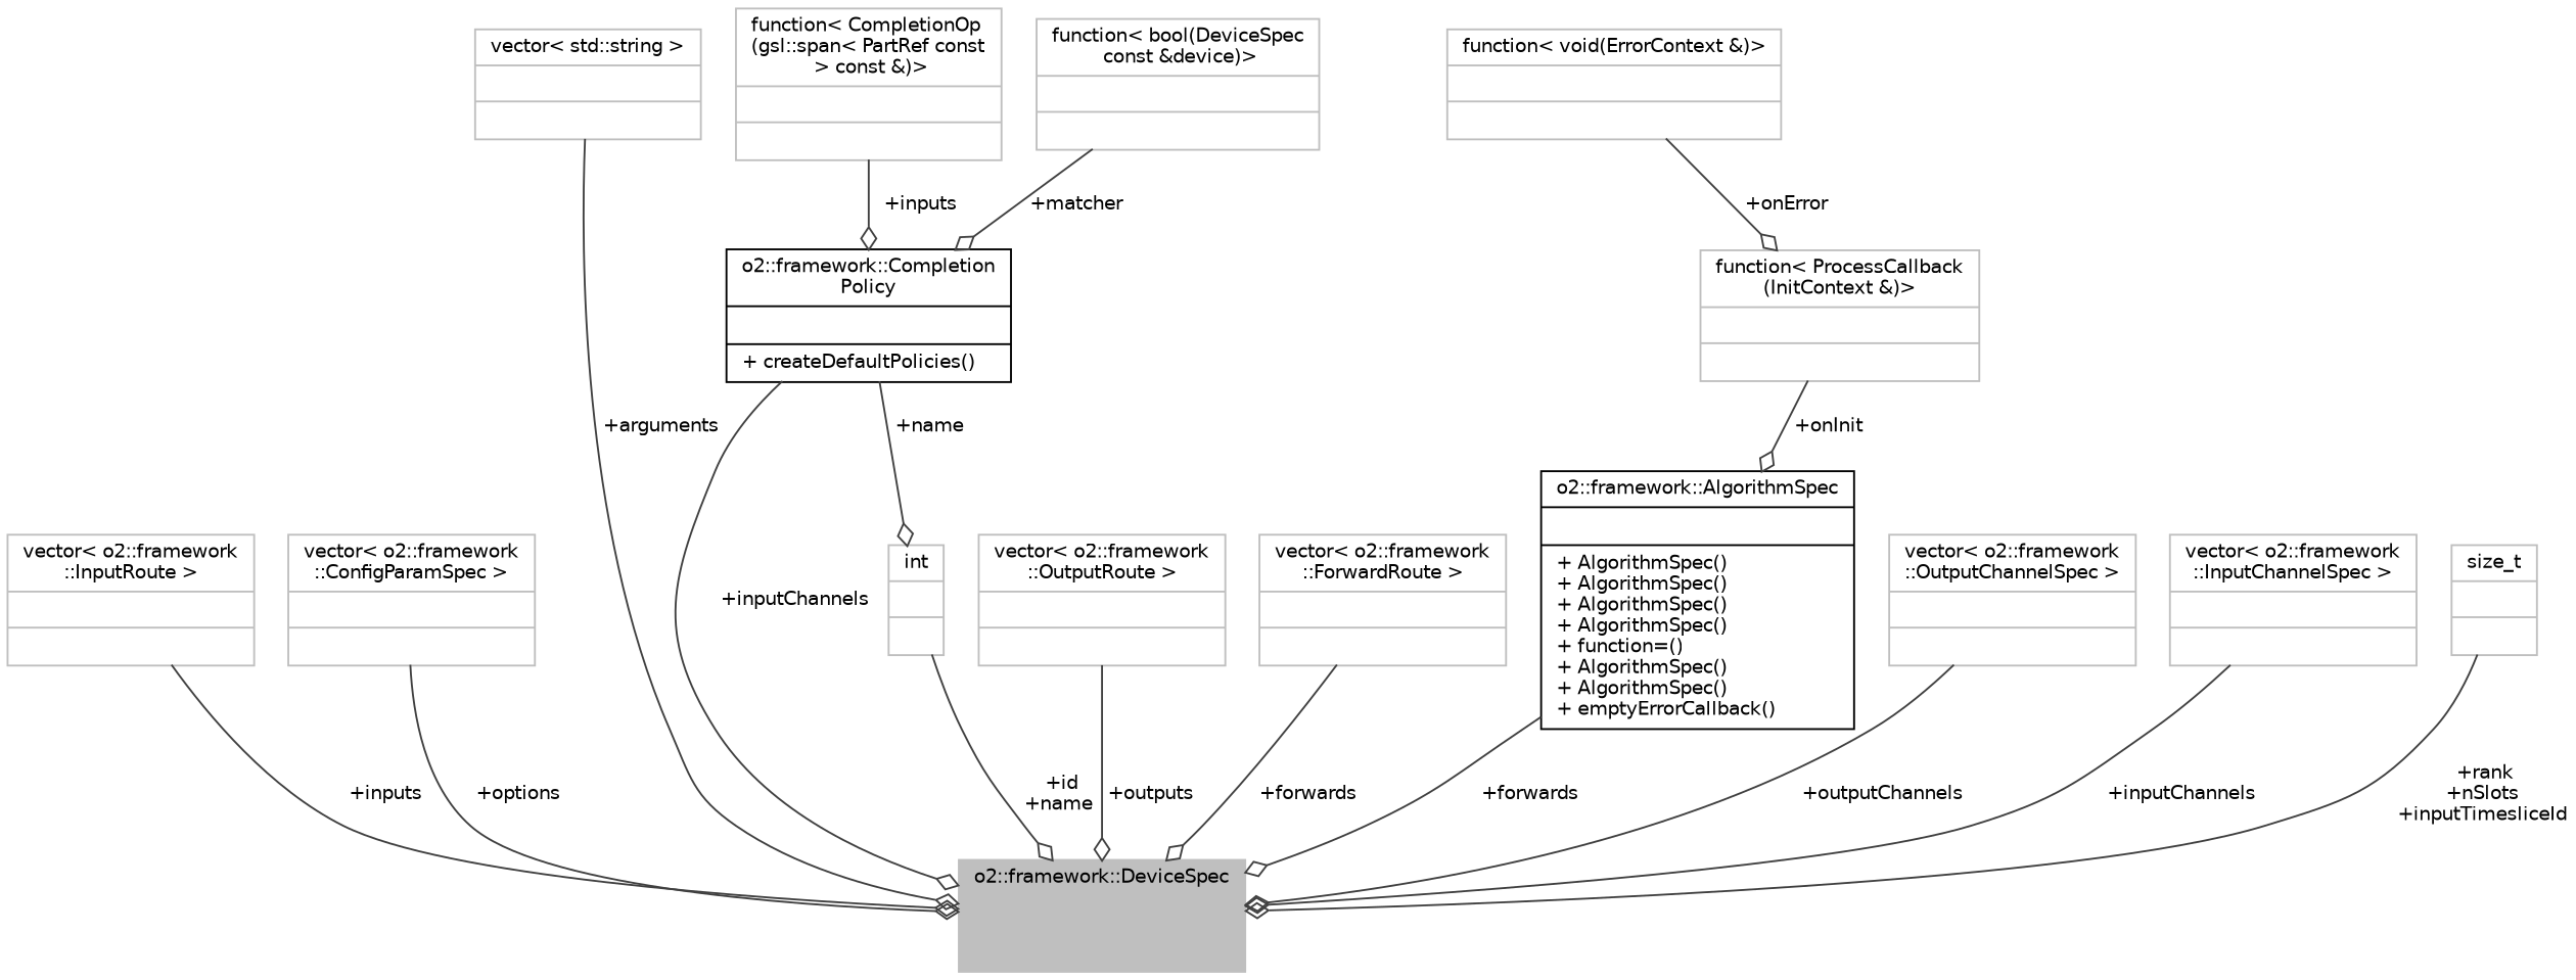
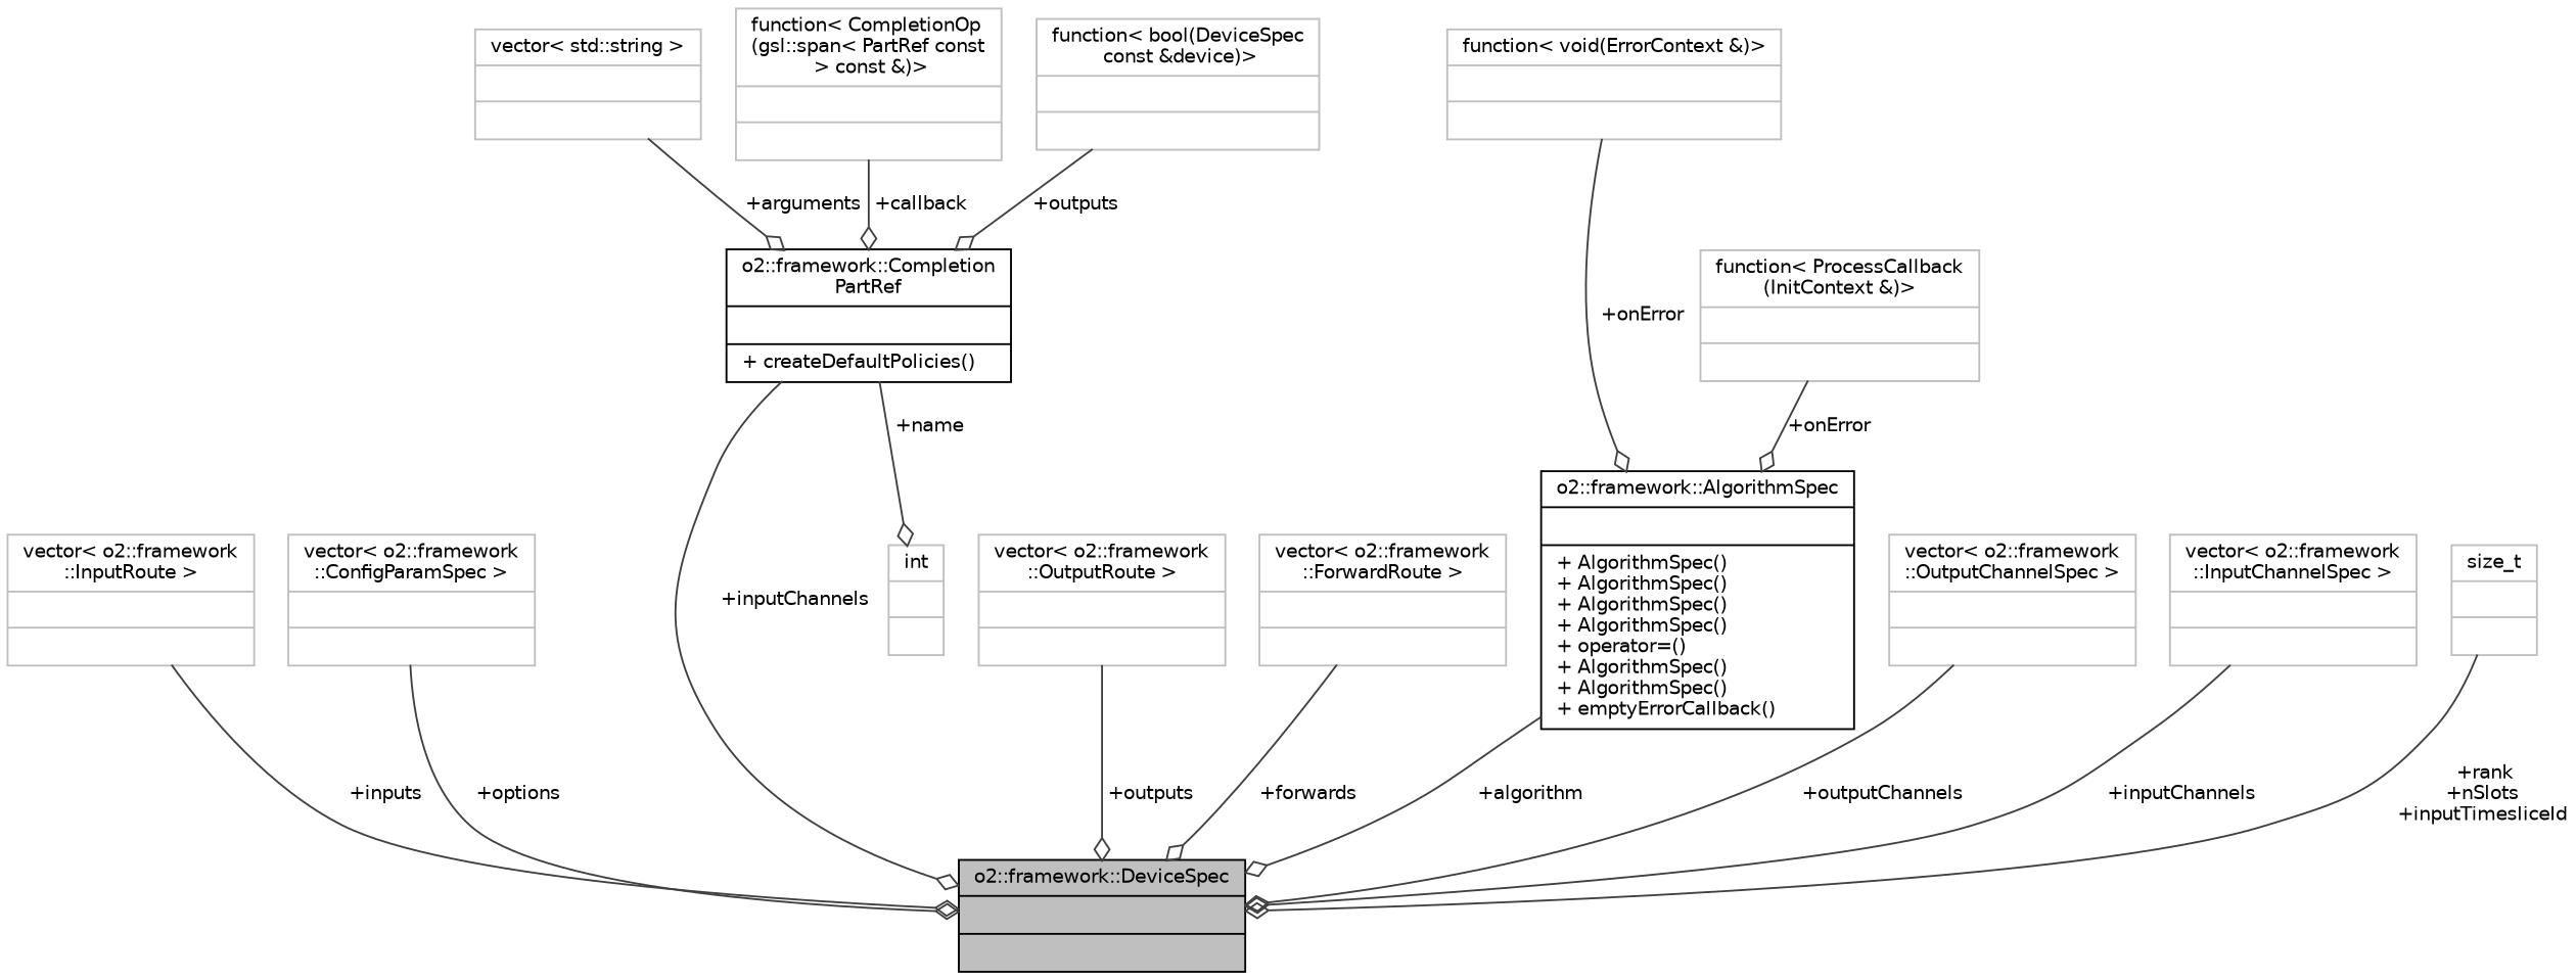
  digraph {
    node [color=grey75 fontname=Helvetica fontsize=10 shape=record]
    edge [arrowhead=odiamond color=grey25 fontname=Helvetica fontsize=10 labelfontname=Helvetica labelfontsize=10 style=solid]
-   n1 [fillcolor=grey75 fontcolor=black height=0.2 label="{o2::framework::DeviceSpec\n||}" style=filled width=0.4]
+   n1 [color=black fillcolor=grey75 fontcolor=black height=0.2 label="{o2::framework::DeviceSpec\n||}" style=filled width=0.4]
    n2 [height=0.2 label="{vector\< o2::framework\l::InputRoute \>\n||}" width=0.4]
    n3 [height=0.2 label="{vector\< o2::framework\l::ConfigParamSpec \>\n||}" width=0.4]
    n4 [height=0.2 label="{vector\< std::string \>\n||}" width=0.4]
    n5 [height=0.2 label="{vector\< o2::framework\l::OutputRoute \>\n||}" width=0.4]
    n6 [height=0.2 label="{vector\< o2::framework\l::ForwardRoute \>\n||}" width=0.4]
    n7 [height=0.2 label="{int\n||}" width=0.4]
-   n8 [color=black height=0.2 label="{o2::framework::Completion\lPolicy\n||+ createDefaultPolicies()\l}" width=0.4]
+   n8 [color=black height=0.2 label="{o2::framework::Completion\lPartRef\n||+ createDefaultPolicies()\l}" width=0.4]
    n9 [height=0.2 label="{function\< CompletionOp\l(gsl::span\< PartRef const\l  \> const &)\>\n||}" width=0.4]
    n10 [height=0.2 label="{function\< bool(DeviceSpec\l const &device)\>\n||}" width=0.4]
-   n11 [color=black height=0.2 label="{o2::framework::AlgorithmSpec\n||+ AlgorithmSpec()\l+ AlgorithmSpec()\l+ AlgorithmSpec()\l+ AlgorithmSpec()\l+ function=()\l+ AlgorithmSpec()\l+ AlgorithmSpec()\l+ emptyErrorCallback()\l}" width=0.4]
+   n11 [color=black height=0.2 label="{o2::framework::AlgorithmSpec\n||+ AlgorithmSpec()\l+ AlgorithmSpec()\l+ AlgorithmSpec()\l+ AlgorithmSpec()\l+ operator=()\l+ AlgorithmSpec()\l+ AlgorithmSpec()\l+ emptyErrorCallback()\l}" width=0.4]
    n12 [height=0.2 label="{function\< void(ErrorContext &)\>\n||}" width=0.4]
    n13 [height=0.2 label="{function\< ProcessCallback\l(InitContext &)\>\n||}" width=0.4]
    n14 [height=0.2 label="{vector\< o2::framework\l::OutputChannelSpec \>\n||}" width=0.4]
    n15 [height=0.2 label="{vector\< o2::framework\l::InputChannelSpec \>\n||}" width=0.4]
    n16 [height=0.2 label="{size_t\n||}" width=0.4]
    n2 -> n1 [label=" +inputs"]
    n3 -> n1 [label=" +options"]
-   n4 -> n1 [label=" +arguments"]
+   n4 -> n8 [label=" +arguments"]
    n5 -> n1 [label=" +outputs"]
    n6 -> n1 [label=" +forwards"]
-   n7 -> n1 [label=" +id\n+name"]
    n8 -> n1 [label=" +inputChannels"]
    n8 -> n7 [label=" +name"]
-   n9 -> n8 [label=" +inputs"]
-   n10 -> n8 [label=" +matcher"]
-   n11 -> n1 [label=" +forwards"]
-   n12 -> n13 [label=" +onError"]
-   n13 -> n11 [label=" +onInit"]
+   n9 -> n8 [label=" +callback"]
+   n10 -> n8 [label=" +outputs"]
+   n11 -> n1 [label=" +algorithm"]
+   n12 -> n11 [label=" +onError"]
+   n13 -> n11 [label=" +onError"]
    n14 -> n1 [label=" +outputChannels"]
    n15 -> n1 [label=" +inputChannels"]
    n16 -> n1 [label=" +rank\n+nSlots\n+inputTimesliceId"]
  }
